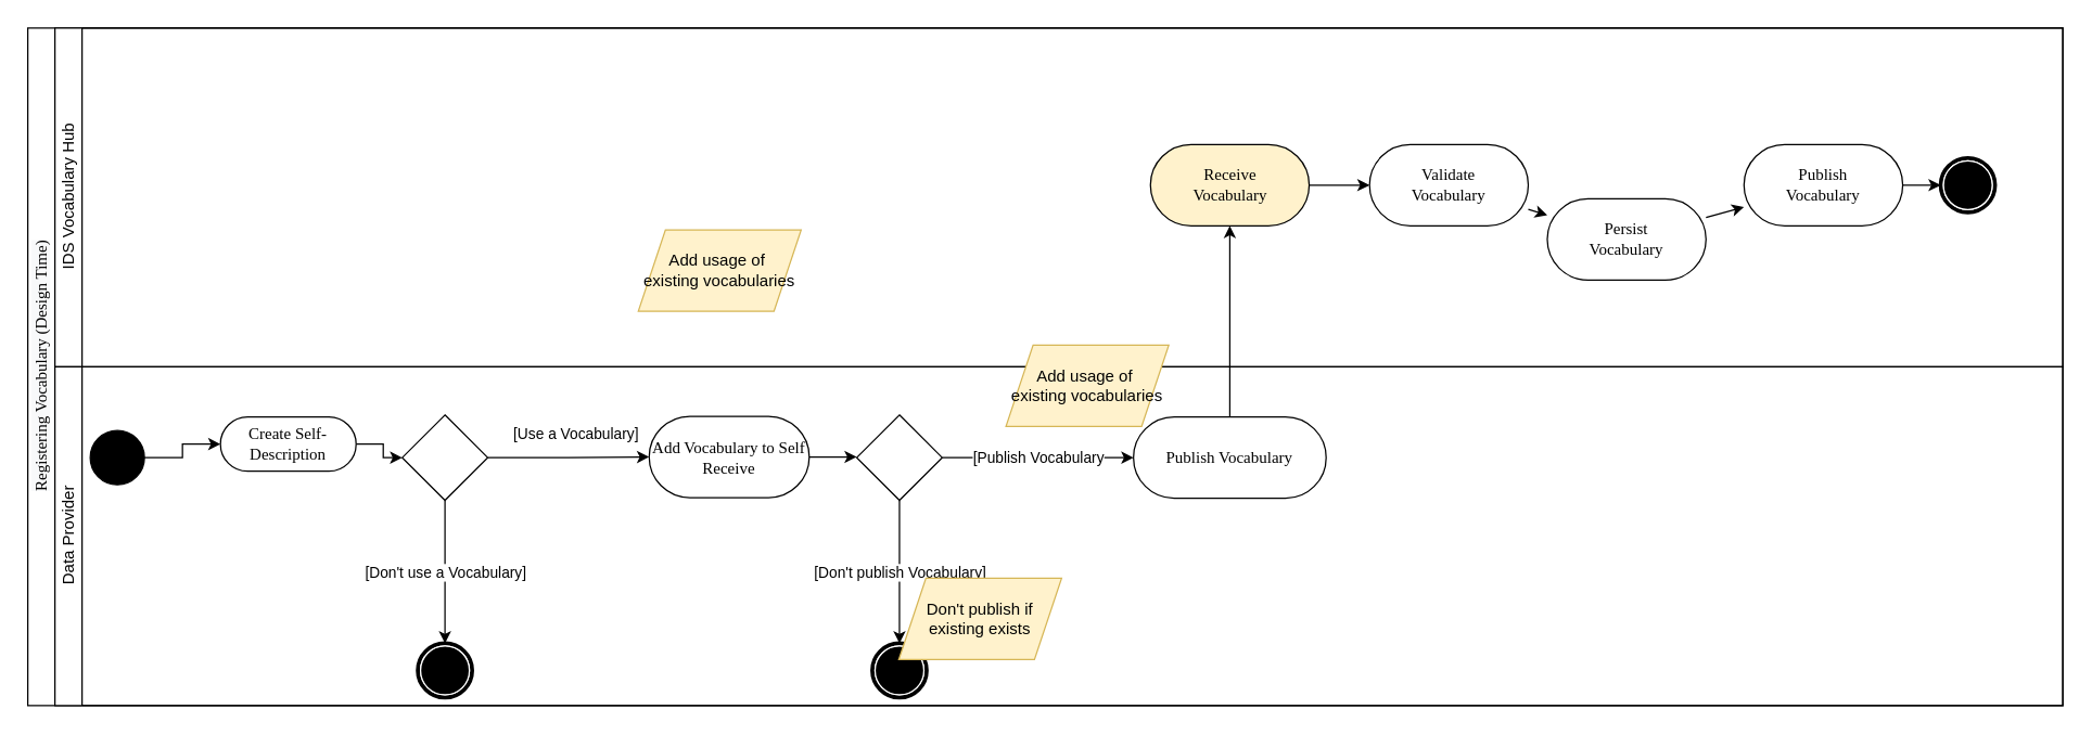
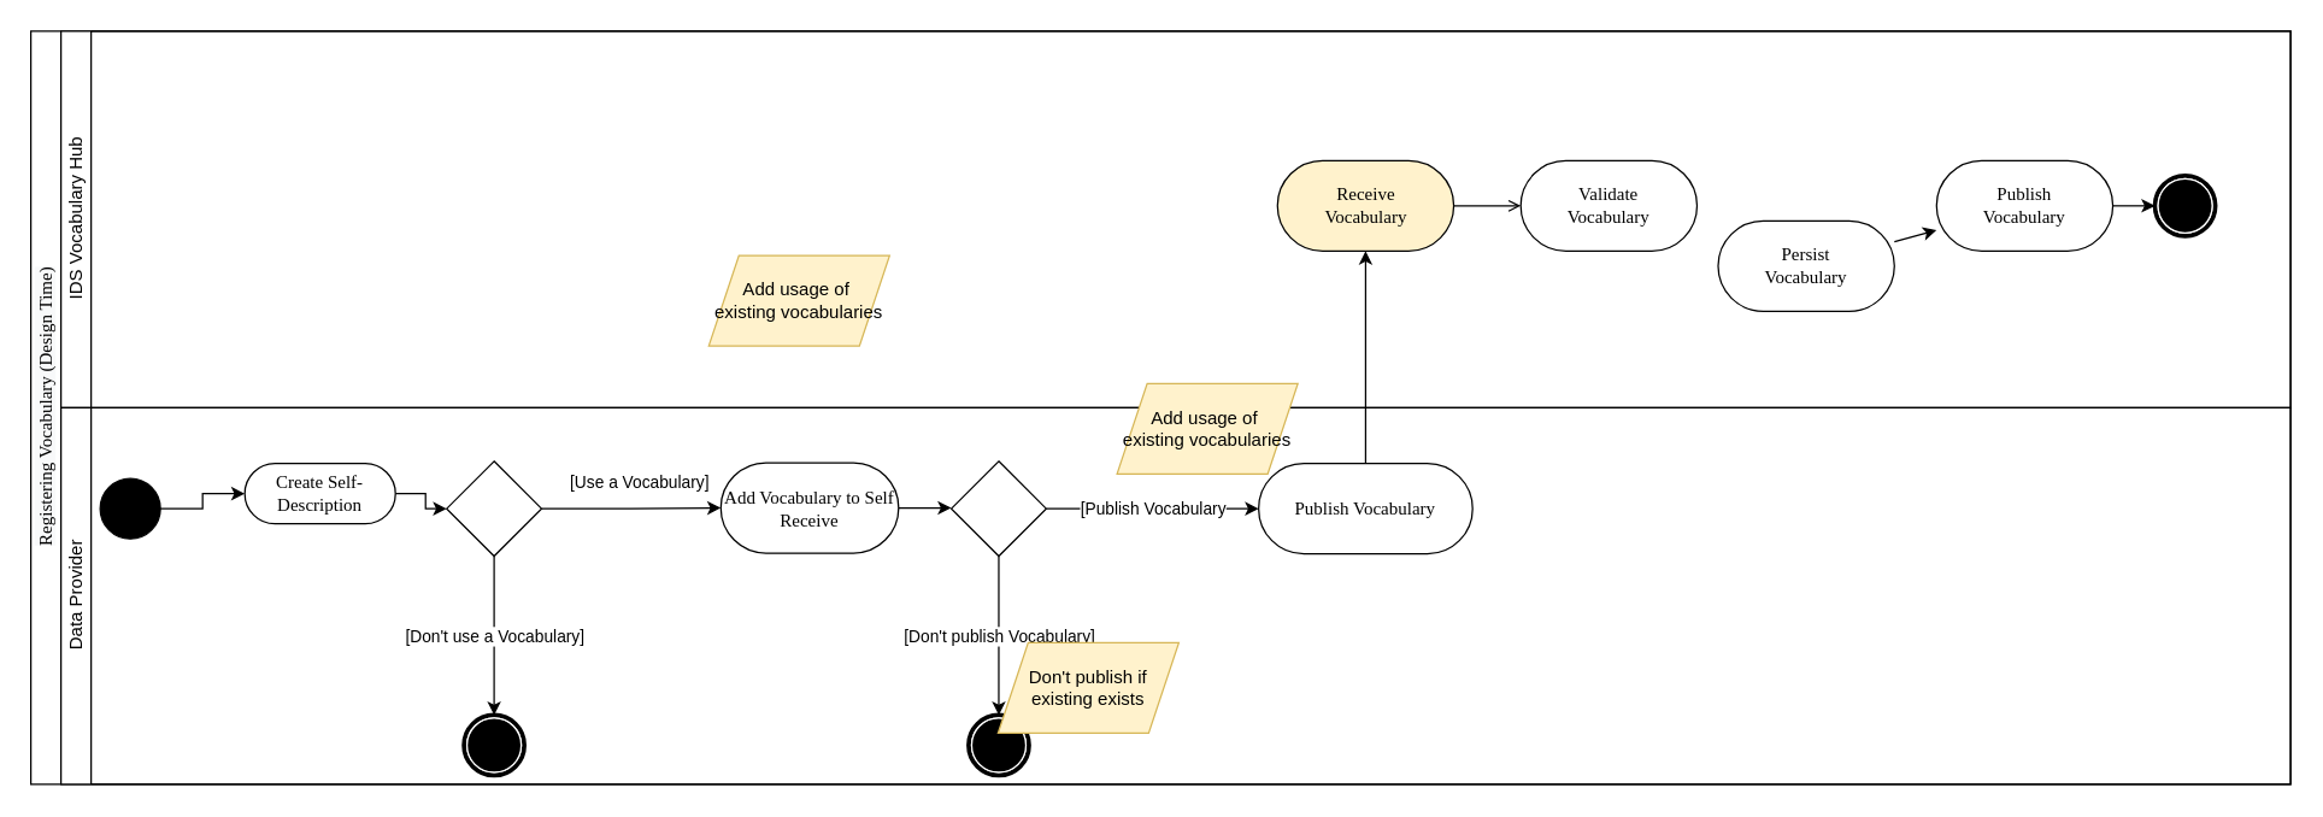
  <mxCell id="0" />
  <mxCell id="1" parent="0" />
  <mxCell id="2" value="&lt;span style=&quot;font-family: &amp;quot;verdana&amp;quot; ; background-color: rgb(248 , 249 , 250) ; font-weight: normal&quot;&gt;Registering Vocabulary (Design Time)&lt;br&gt;&lt;/span&gt;" style="swimlane;html=1;childLayout=stackLayout;resizeParent=1;resizeParentMax=0;horizontal=0;startSize=20;horizontalStack=0;flipH=0;direction=east;" parent="1" vertex="1"><mxGeometry x="20" y="20" width="1500" height="500" as="geometry" /></mxCell>
  <mxCell id="3" value="" style="edgeStyle=orthogonalEdgeStyle;rounded=0;orthogonalLoop=1;jettySize=auto;html=1;dashed=1;endArrow=none;endFill=0;" parent="2" edge="1"><mxGeometry relative="1" as="geometry"><mxPoint x="180" y="90" as="sourcePoint" /><mxPoint x="180.034" y="90" as="targetPoint" /></mxGeometry></mxCell>
  <mxCell id="4" value="IDS Vocabulary Hub" style="swimlane;html=1;startSize=20;horizontal=0;fontStyle=0" parent="2" vertex="1"><mxGeometry x="20" width="1480" height="250" as="geometry" /></mxCell>
- <mxCell id="5" style="edgeStyle=none;rounded=0;orthogonalLoop=1;jettySize=auto;html=1;entryX=0;entryY=0.5;entryDx=0;entryDy=0;" parent="4" source="6" target="8" edge="1"><mxGeometry relative="1" as="geometry" /></mxCell>
+ <mxCell id="5" style="edgeStyle=none;rounded=0;orthogonalLoop=1;jettySize=auto;html=1;entryX=0;entryY=0.5;entryDx=0;entryDy=0;endArrow=open;" parent="4" source="6" target="8" edge="1"><mxGeometry relative="1" as="geometry" /></mxCell>
  <mxCell id="6" value="Receive&lt;br&gt;Vocabulary" style="rounded=1;whiteSpace=wrap;html=1;shadow=0;comic=0;labelBackgroundColor=none;strokeWidth=1;fontFamily=Verdana;fontSize=12;align=center;arcSize=50;fillColor=#fff2cc;" parent="4" vertex="1"><mxGeometry x="807.5" y="86" width="117" height="60" as="geometry" /></mxCell>
- <mxCell id="7" value="" style="edgeStyle=none;rounded=0;orthogonalLoop=1;jettySize=auto;html=1;" parent="4" source="8" target="10" edge="1"><mxGeometry relative="1" as="geometry" /></mxCell>
  <mxCell id="8" value="Validate&lt;br&gt;Vocabulary" style="rounded=1;whiteSpace=wrap;html=1;shadow=0;comic=0;labelBackgroundColor=none;strokeWidth=1;fontFamily=Verdana;fontSize=12;align=center;arcSize=50;" parent="4" vertex="1"><mxGeometry x="969" y="86" width="117" height="60" as="geometry" /></mxCell>
  <mxCell id="9" value="" style="edgeStyle=none;rounded=0;orthogonalLoop=1;jettySize=auto;html=1;" parent="4" source="10" target="11" edge="1"><mxGeometry relative="1" as="geometry" /></mxCell>
  <mxCell id="10" value="Persist&lt;br&gt;Vocabulary" style="rounded=1;whiteSpace=wrap;html=1;shadow=0;comic=0;labelBackgroundColor=none;strokeWidth=1;fontFamily=Verdana;fontSize=12;align=center;arcSize=50;" parent="4" vertex="1"><mxGeometry x="1100" y="126" width="117" height="60" as="geometry" /></mxCell>
  <mxCell id="11" value="Publish &lt;br&gt;Vocabulary" style="rounded=1;whiteSpace=wrap;html=1;shadow=0;comic=0;labelBackgroundColor=none;strokeWidth=1;fontFamily=Verdana;fontSize=12;align=center;arcSize=50;" parent="4" vertex="1"><mxGeometry x="1245" y="86" width="117" height="60" as="geometry" /></mxCell>
  <mxCell id="12" value="" style="edgeStyle=none;rounded=0;orthogonalLoop=1;jettySize=auto;html=1;entryX=0;entryY=0.5;entryDx=0;entryDy=0;" parent="4" source="11" target="13" edge="1"><mxGeometry relative="1" as="geometry"><mxPoint x="1379" y="116" as="targetPoint" /></mxGeometry></mxCell>
  <mxCell id="13" value="" style="shape=mxgraph.bpmn.shape;html=1;verticalLabelPosition=bottom;labelBackgroundColor=#ffffff;verticalAlign=top;perimeter=ellipsePerimeter;outline=end;symbol=terminate;rounded=0;shadow=0;comic=0;strokeWidth=1;fontFamily=Verdana;fontSize=12;align=center;" parent="4" vertex="1"><mxGeometry x="1390" y="96" width="40" height="40" as="geometry" /></mxCell>
  <mxCell id="14" value="Add usage of&amp;nbsp; existing vocabularies" style="shape=parallelogram;perimeter=parallelogramPerimeter;whiteSpace=wrap;html=1;fixedSize=1;fillColor=#fff2cc;strokeColor=#d6b656;" vertex="1" parent="4"><mxGeometry x="430" y="149" width="120" height="60" as="geometry" /></mxCell>
  <mxCell id="15" style="edgeStyle=orthogonalEdgeStyle;rounded=0;orthogonalLoop=1;jettySize=auto;html=1;entryX=0.5;entryY=1;entryDx=0;entryDy=0;exitX=0.5;exitY=0;exitDx=0;exitDy=0;" parent="2" source="27" target="6" edge="1"><mxGeometry relative="1" as="geometry"><mxPoint x="892" y="280" as="sourcePoint" /></mxGeometry></mxCell>
  <mxCell id="16" value="Data Provider" style="swimlane;html=1;startSize=20;horizontal=0;fontStyle=0" parent="2" vertex="1"><mxGeometry x="20" y="250" width="1480" height="250" as="geometry" /></mxCell>
  <mxCell id="17" style="edgeStyle=orthogonalEdgeStyle;rounded=0;orthogonalLoop=1;jettySize=auto;html=1;" parent="16" source="18" target="20" edge="1"><mxGeometry relative="1" as="geometry" /></mxCell>
  <mxCell id="18" value="" style="ellipse;whiteSpace=wrap;html=1;rounded=0;shadow=0;comic=0;labelBackgroundColor=none;strokeWidth=1;fillColor=#000000;fontFamily=Verdana;fontSize=12;align=center;" parent="16" vertex="1"><mxGeometry x="26" y="47" width="40" height="40" as="geometry" /></mxCell>
  <mxCell id="19" style="edgeStyle=orthogonalEdgeStyle;rounded=0;orthogonalLoop=1;jettySize=auto;html=1;" parent="16" source="20" target="23" edge="1"><mxGeometry relative="1" as="geometry" /></mxCell>
  <mxCell id="20" value="Create Self- Description" style="rounded=1;whiteSpace=wrap;html=1;shadow=0;comic=0;labelBackgroundColor=none;strokeWidth=1;fontFamily=Verdana;fontSize=12;align=center;arcSize=50;" parent="16" vertex="1"><mxGeometry x="122" y="37" width="100" height="40" as="geometry" /></mxCell>
  <mxCell id="21" value="[Use a Vocabulary]" style="edgeStyle=orthogonalEdgeStyle;rounded=0;orthogonalLoop=1;jettySize=auto;html=1;spacingTop=-17;" parent="16" source="23" target="25" edge="1"><mxGeometry x="0.081" y="8" relative="1" as="geometry"><mxPoint as="offset" /></mxGeometry></mxCell>
  <mxCell id="22" value="[Don't use a Vocabulary]" style="edgeStyle=orthogonalEdgeStyle;rounded=0;orthogonalLoop=1;jettySize=auto;html=1;" parent="16" source="23" target="26" edge="1"><mxGeometry relative="1" as="geometry" /></mxCell>
  <mxCell id="23" value="" style="rhombus;whiteSpace=wrap;html=1;" parent="16" vertex="1"><mxGeometry x="256" y="35.5" width="63" height="63" as="geometry" /></mxCell>
  <mxCell id="24" style="edgeStyle=orthogonalEdgeStyle;rounded=0;orthogonalLoop=1;jettySize=auto;html=1;exitX=1;exitY=0.5;exitDx=0;exitDy=0;entryX=0;entryY=0.5;entryDx=0;entryDy=0;" parent="16" source="25" target="30" edge="1"><mxGeometry relative="1" as="geometry" /></mxCell>
  <mxCell id="25" value="Add Vocabulary to Self Receive" style="rounded=1;whiteSpace=wrap;html=1;shadow=0;comic=0;labelBackgroundColor=none;strokeWidth=1;fontFamily=Verdana;fontSize=12;align=center;arcSize=50;" parent="16" vertex="1"><mxGeometry x="438" y="36.5" width="118" height="60" as="geometry" /></mxCell>
  <mxCell id="26" value="" style="shape=mxgraph.bpmn.shape;html=1;verticalLabelPosition=bottom;labelBackgroundColor=#ffffff;verticalAlign=top;perimeter=ellipsePerimeter;outline=end;symbol=terminate;rounded=0;shadow=0;comic=0;strokeWidth=1;fontFamily=Verdana;fontSize=12;align=center;" parent="16" vertex="1"><mxGeometry x="267.5" y="204" width="40" height="40" as="geometry" /></mxCell>
  <mxCell id="27" value="Publish Vocabulary" style="rounded=1;whiteSpace=wrap;html=1;shadow=0;comic=0;labelBackgroundColor=none;strokeWidth=1;fontFamily=Verdana;fontSize=12;align=center;arcSize=50;" parent="16" vertex="1"><mxGeometry x="795" y="37" width="142" height="60" as="geometry" /></mxCell>
  <mxCell id="28" value="[Publish Vocabulary" style="edgeStyle=orthogonalEdgeStyle;rounded=0;orthogonalLoop=1;jettySize=auto;html=1;exitX=1;exitY=0.5;exitDx=0;exitDy=0;entryX=0;entryY=0.5;entryDx=0;entryDy=0;" parent="16" source="30" target="27" edge="1"><mxGeometry relative="1" as="geometry" /></mxCell>
  <mxCell id="29" value="[Don't publish Vocabulary]" style="edgeStyle=orthogonalEdgeStyle;rounded=0;orthogonalLoop=1;jettySize=auto;html=1;exitX=0.5;exitY=1;exitDx=0;exitDy=0;entryX=0.5;entryY=0;entryDx=0;entryDy=0;" parent="16" source="30" target="31" edge="1"><mxGeometry relative="1" as="geometry" /></mxCell>
  <mxCell id="30" value="" style="rhombus;whiteSpace=wrap;html=1;" parent="16" vertex="1"><mxGeometry x="591" y="35.5" width="63" height="63" as="geometry" /></mxCell>
  <mxCell id="31" value="" style="shape=mxgraph.bpmn.shape;html=1;verticalLabelPosition=bottom;labelBackgroundColor=#ffffff;verticalAlign=top;perimeter=ellipsePerimeter;outline=end;symbol=terminate;rounded=0;shadow=0;comic=0;strokeWidth=1;fontFamily=Verdana;fontSize=12;align=center;" parent="16" vertex="1"><mxGeometry x="602.5" y="204" width="40" height="40" as="geometry" /></mxCell>
  <mxCell id="32" value="Don't publish if existing exists" style="shape=parallelogram;perimeter=parallelogramPerimeter;whiteSpace=wrap;html=1;fixedSize=1;fillColor=#fff2cc;strokeColor=#d6b656;" vertex="1" parent="16"><mxGeometry x="622" y="156" width="120" height="60" as="geometry" /></mxCell>
  <mxCell id="33" value="Add usage of&amp;nbsp; existing vocabularies" style="shape=parallelogram;perimeter=parallelogramPerimeter;whiteSpace=wrap;html=1;fixedSize=1;fillColor=#fff2cc;strokeColor=#d6b656;" vertex="1" parent="16"><mxGeometry x="701" y="-16" width="120" height="60" as="geometry" /></mxCell>
